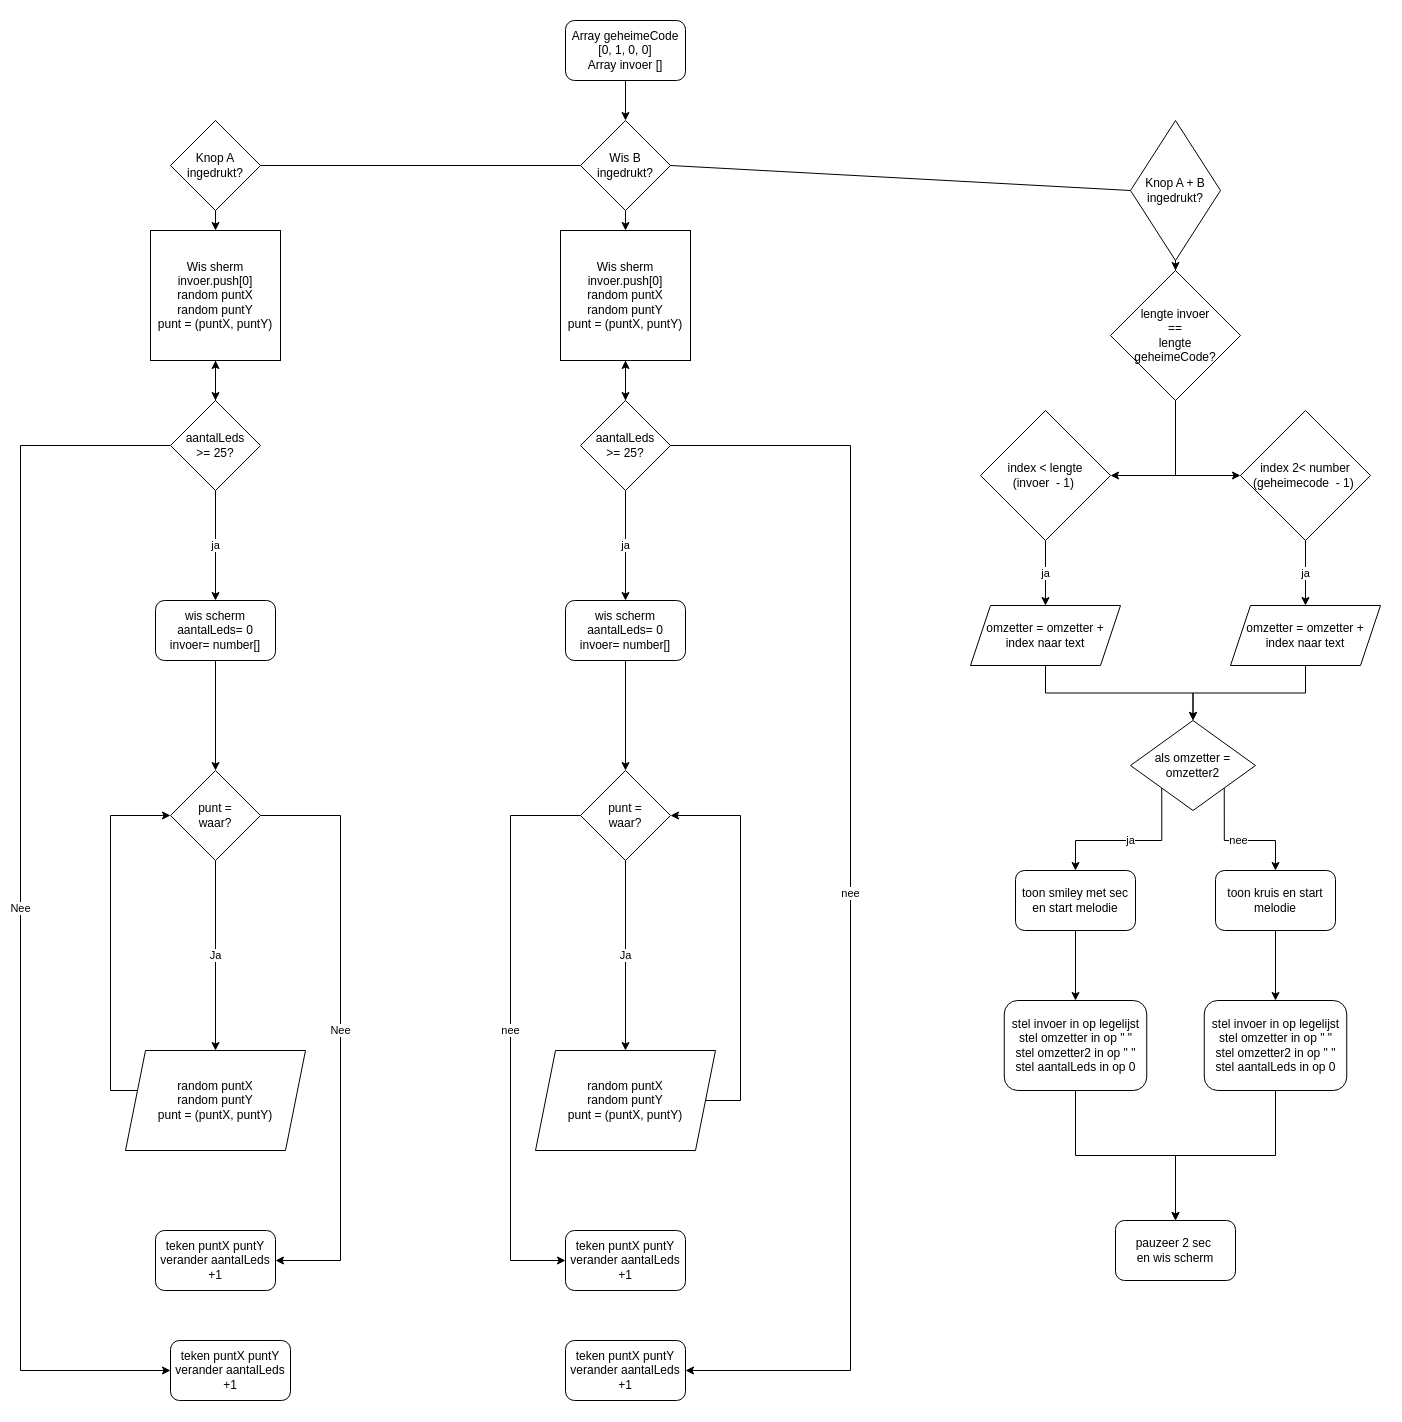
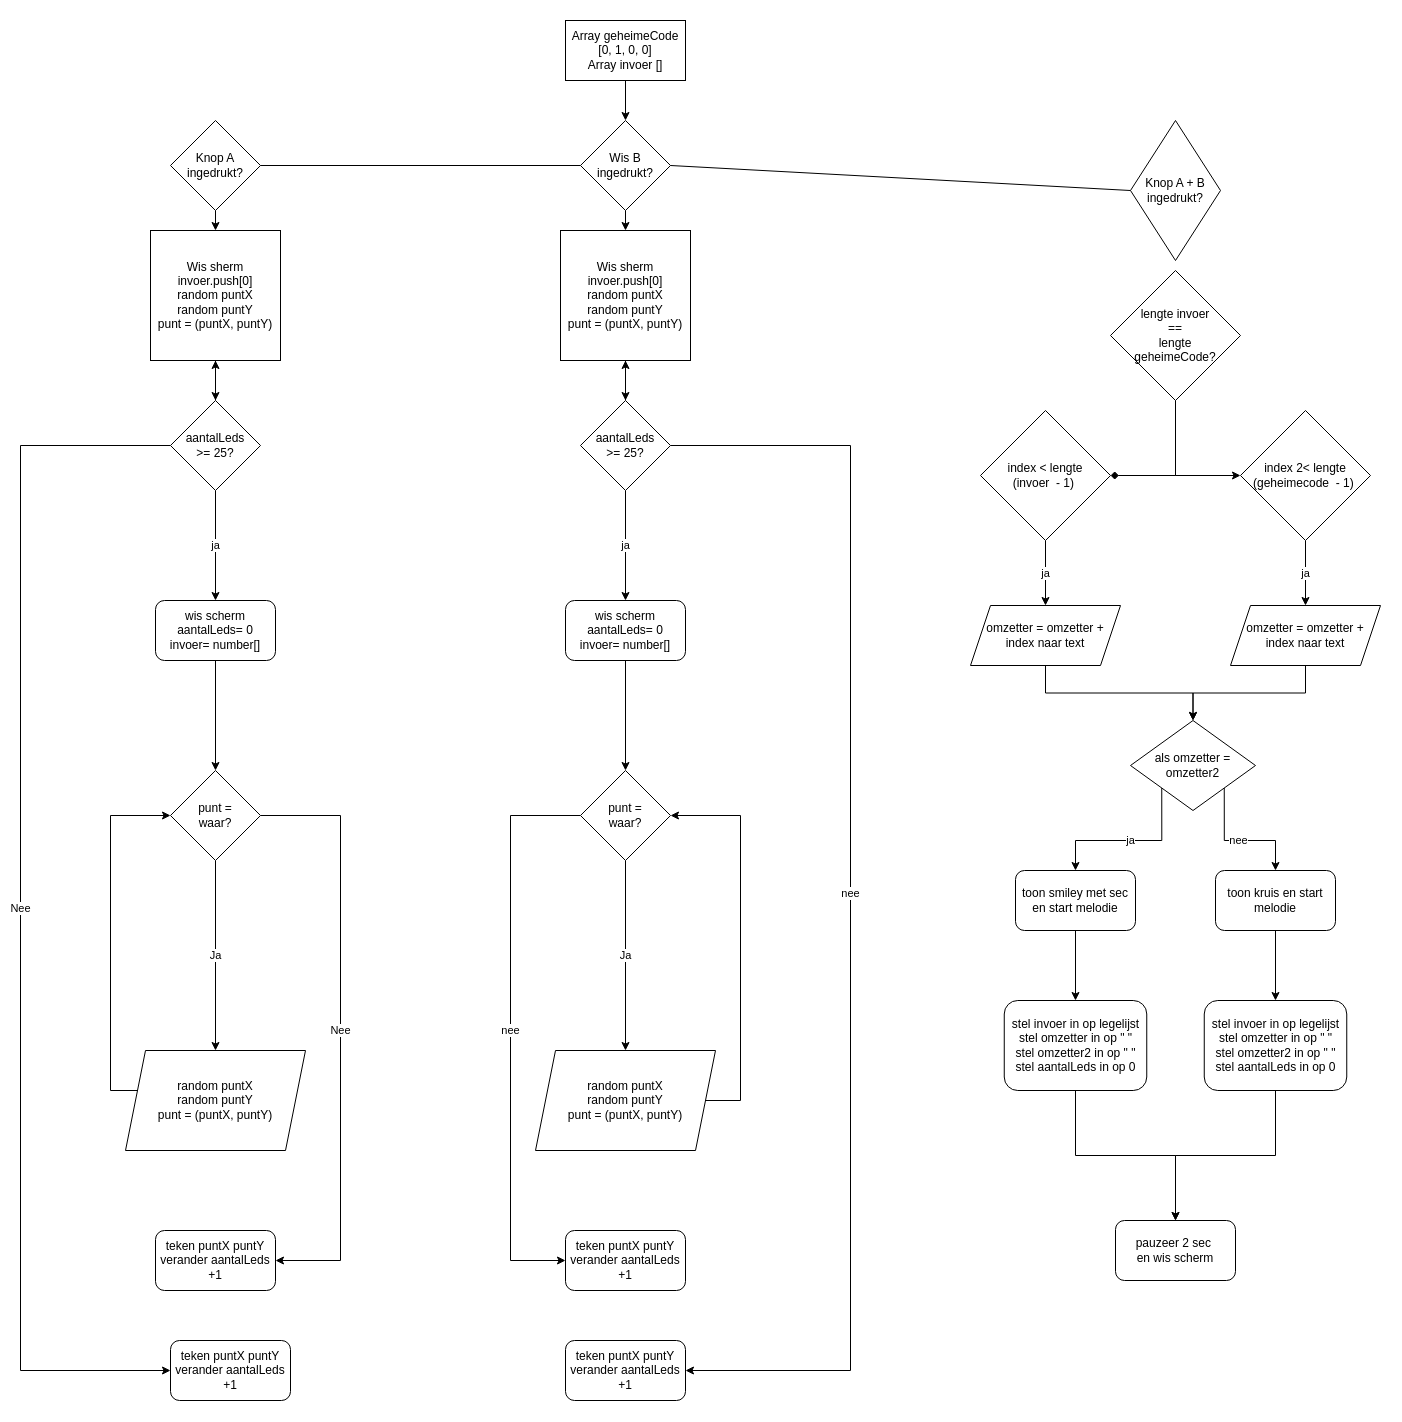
  <mxCell id="0" />
  <mxCell id="1" parent="0" />
  <mxCell id="2" value="Knop A ingedrukt?" style="rhombus;whiteSpace=wrap;html=1;" parent="1" vertex="1"><mxGeometry x="170" y="120" width="90" height="90" as="geometry" /></mxCell>
  <mxCell id="3" value="Wis B ingedrukt?" style="rhombus;whiteSpace=wrap;html=1;" parent="1" vertex="1"><mxGeometry x="580" y="120" width="90" height="90" as="geometry" /></mxCell>
  <mxCell id="4" value="" style="endArrow=none;html=1;exitX=1;exitY=0.5;exitDx=0;exitDy=0;entryX=0;entryY=0.5;entryDx=0;entryDy=0;" parent="1" source="2" target="3" edge="1"><mxGeometry width="50" height="50" relative="1" as="geometry"><mxPoint x="620" y="180" as="sourcePoint" /><mxPoint x="670" y="130" as="targetPoint" /></mxGeometry></mxCell>
  <mxCell id="5" style="edgeStyle=orthogonalEdgeStyle;orthogonalLoop=1;jettySize=auto;html=1;entryX=0.5;entryY=0;entryDx=0;entryDy=0;" parent="1" source="6" target="3" edge="1"><mxGeometry relative="1" as="geometry" /></mxCell>
- <mxCell id="6" value="Array geheimeCode [0, 1, 0, 0]&lt;br&gt;Array invoer []" style="whiteSpace=wrap;html=1;rounded=1;" parent="1" vertex="1"><mxGeometry x="565" y="20" width="120" height="60" as="geometry" /></mxCell>
+ <mxCell id="6" value="Array geheimeCode [0, 1, 0, 0]&lt;br&gt;Array invoer []" style="whiteSpace=wrap;html=1;" parent="1" vertex="1"><mxGeometry x="565" y="20" width="120" height="60" as="geometry" /></mxCell>
  <mxCell id="7" value="Nee" style="edgeStyle=orthogonalEdgeStyle;orthogonalLoop=1;jettySize=auto;html=1;entryX=1;entryY=0.5;entryDx=0;entryDy=0;" parent="1" edge="1"><mxGeometry relative="1" as="geometry"><Array as="points"><mxPoint x="460" y="445" /><mxPoint x="460" y="890" /></Array><mxPoint x="380" y="445" as="sourcePoint" /></mxGeometry></mxCell>
- <mxCell id="8" style="edgeStyle=orthogonalEdgeStyle;rounded=0;orthogonalLoop=1;jettySize=auto;html=1;exitX=0.5;exitY=1;exitDx=0;exitDy=0;" parent="1" source="9" target="13" edge="1"><mxGeometry relative="1" as="geometry" /></mxCell>
  <mxCell id="9" value="Knop A + B ingedrukt?" style="rhombus;whiteSpace=wrap;html=1;" parent="1" vertex="1"><mxGeometry x="1130" y="120" width="90" height="140" as="geometry" /></mxCell>
  <mxCell id="10" value="" style="endArrow=none;html=1;entryX=0;entryY=0.5;entryDx=0;entryDy=0;exitX=1;exitY=0.5;exitDx=0;exitDy=0;" parent="1" source="3" target="9" edge="1"><mxGeometry width="50" height="50" relative="1" as="geometry"><mxPoint x="710" y="440" as="sourcePoint" /><mxPoint x="760" y="390" as="targetPoint" /></mxGeometry></mxCell>
- <mxCell id="11" style="edgeStyle=orthogonalEdgeStyle;rounded=0;orthogonalLoop=1;jettySize=auto;html=1;exitX=0.5;exitY=1;exitDx=0;exitDy=0;entryX=1;entryY=0.5;entryDx=0;entryDy=0;" parent="1" source="13" target="25" edge="1"><mxGeometry relative="1" as="geometry" /></mxCell>
+ <mxCell id="11" style="edgeStyle=orthogonalEdgeStyle;rounded=0;orthogonalLoop=1;jettySize=auto;html=1;exitX=0.5;exitY=1;exitDx=0;exitDy=0;entryX=1;entryY=0.5;entryDx=0;entryDy=0;endArrow=diamond;" parent="1" source="13" target="25" edge="1"><mxGeometry relative="1" as="geometry" /></mxCell>
  <mxCell id="12" style="edgeStyle=orthogonalEdgeStyle;rounded=0;orthogonalLoop=1;jettySize=auto;html=1;exitX=0.5;exitY=1;exitDx=0;exitDy=0;entryX=0;entryY=0.5;entryDx=0;entryDy=0;" parent="1" source="13" target="31" edge="1"><mxGeometry relative="1" as="geometry" /></mxCell>
  <mxCell id="13" value="lengte invoer &lt;br&gt;==&lt;br&gt;lengte &lt;br&gt;geheimeCode?" style="rhombus;whiteSpace=wrap;html=1;" parent="1" vertex="1"><mxGeometry x="1110" y="270" width="130" height="130" as="geometry" /></mxCell>
  <mxCell id="14" value="" style="rounded=1;whiteSpace=wrap;html=1;" parent="1" vertex="1"><mxGeometry x="1015" y="870" width="120" height="60" as="geometry" /></mxCell>
  <mxCell id="15" style="edgeStyle=orthogonalEdgeStyle;rounded=0;orthogonalLoop=1;jettySize=auto;html=1;exitX=0.5;exitY=1;exitDx=0;exitDy=0;entryX=0.5;entryY=0;entryDx=0;entryDy=0;" parent="1" source="16" target="67" edge="1"><mxGeometry relative="1" as="geometry" /></mxCell>
  <mxCell id="16" value="toon kruis en start melodie" style="rounded=1;whiteSpace=wrap;html=1;" parent="1" vertex="1"><mxGeometry x="1215" y="870" width="120" height="60" as="geometry" /></mxCell>
  <mxCell id="17" style="edgeStyle=orthogonalEdgeStyle;rounded=0;orthogonalLoop=1;jettySize=auto;html=1;exitX=0.5;exitY=1;exitDx=0;exitDy=0;entryX=0.5;entryY=0;entryDx=0;entryDy=0;" parent="1" source="18" target="65" edge="1"><mxGeometry relative="1" as="geometry" /></mxCell>
  <mxCell id="18" value="toon smiley met sec en start melodie" style="text;html=1;strokeColor=none;fillColor=none;align=center;verticalAlign=middle;whiteSpace=wrap;rounded=0;" parent="1" vertex="1"><mxGeometry x="1015" y="870" width="120" height="60" as="geometry" /></mxCell>
  <mxCell id="19" value="" style="rounded=1;whiteSpace=wrap;html=1;" parent="1" vertex="1"><mxGeometry x="1115" y="1220" width="120" height="60" as="geometry" /></mxCell>
  <mxCell id="20" value="pauzeer 2 sec&amp;nbsp;&lt;br&gt;en wis scherm" style="text;html=1;strokeColor=none;fillColor=none;align=center;verticalAlign=middle;whiteSpace=wrap;rounded=0;" parent="1" vertex="1"><mxGeometry x="1115" y="1220" width="120" height="60" as="geometry" /></mxCell>
  <mxCell id="21" value="ja" style="edgeStyle=orthogonalEdgeStyle;rounded=0;orthogonalLoop=1;jettySize=auto;html=1;exitX=0;exitY=1;exitDx=0;exitDy=0;entryX=0.5;entryY=0;entryDx=0;entryDy=0;" parent="1" source="23" target="18" edge="1"><mxGeometry relative="1" as="geometry" /></mxCell>
  <mxCell id="22" value="nee" style="edgeStyle=orthogonalEdgeStyle;rounded=0;orthogonalLoop=1;jettySize=auto;html=1;exitX=1;exitY=1;exitDx=0;exitDy=0;" parent="1" source="23" target="16" edge="1"><mxGeometry relative="1" as="geometry" /></mxCell>
  <mxCell id="23" value="als omzetter = omzetter2" style="rhombus;whiteSpace=wrap;html=1;" parent="1" vertex="1"><mxGeometry x="1130" y="720" width="125" height="90" as="geometry" /></mxCell>
  <mxCell id="24" value="ja" style="edgeStyle=orthogonalEdgeStyle;rounded=0;orthogonalLoop=1;jettySize=auto;html=1;exitX=0.5;exitY=1;exitDx=0;exitDy=0;" parent="1" source="25" target="27" edge="1"><mxGeometry relative="1" as="geometry" /></mxCell>
  <mxCell id="25" value="index &amp;lt; lengte (invoer&amp;nbsp; - 1)&amp;nbsp;" style="rhombus;whiteSpace=wrap;html=1;spacingLeft=10;spacingRight=10;" parent="1" vertex="1"><mxGeometry x="980" y="410" width="130" height="130" as="geometry" /></mxCell>
  <mxCell id="26" style="edgeStyle=orthogonalEdgeStyle;rounded=0;orthogonalLoop=1;jettySize=auto;html=1;exitX=0.5;exitY=1;exitDx=0;exitDy=0;entryX=0.5;entryY=0;entryDx=0;entryDy=0;" parent="1" source="27" target="23" edge="1"><mxGeometry relative="1" as="geometry" /></mxCell>
  <mxCell id="27" value="omzetter = omzetter + index naar text" style="shape=parallelogram;perimeter=parallelogramPerimeter;whiteSpace=wrap;html=1;fixedSize=1;" parent="1" vertex="1"><mxGeometry x="970" y="605" width="150" height="60" as="geometry" /></mxCell>
  <mxCell id="28" style="edgeStyle=orthogonalEdgeStyle;rounded=0;orthogonalLoop=1;jettySize=auto;html=1;exitX=0.5;exitY=1;exitDx=0;exitDy=0;" parent="1" source="29" target="23" edge="1"><mxGeometry relative="1" as="geometry" /></mxCell>
  <mxCell id="29" value="omzetter = omzetter + index naar text" style="shape=parallelogram;perimeter=parallelogramPerimeter;whiteSpace=wrap;html=1;fixedSize=1;" parent="1" vertex="1"><mxGeometry x="1230" y="605" width="150" height="60" as="geometry" /></mxCell>
  <mxCell id="30" value="ja" style="edgeStyle=orthogonalEdgeStyle;rounded=0;orthogonalLoop=1;jettySize=auto;html=1;exitX=0.5;exitY=1;exitDx=0;exitDy=0;entryX=0.5;entryY=0;entryDx=0;entryDy=0;" parent="1" source="31" target="29" edge="1"><mxGeometry relative="1" as="geometry" /></mxCell>
- <mxCell id="31" value="index 2&amp;lt; number (geheimecode&amp;nbsp; - 1)&amp;nbsp;" style="rhombus;whiteSpace=wrap;html=1;spacingLeft=10;spacingRight=10;" parent="1" vertex="1"><mxGeometry x="1240" y="410" width="130" height="130" as="geometry" /></mxCell>
+ <mxCell id="31" value="index 2&amp;lt; lengte (geheimecode&amp;nbsp; - 1)&amp;nbsp;" style="rhombus;whiteSpace=wrap;html=1;spacingLeft=10;spacingRight=10;" parent="1" vertex="1"><mxGeometry x="1240" y="410" width="130" height="130" as="geometry" /></mxCell>
  <mxCell id="32" style="edgeStyle=orthogonalEdgeStyle;rounded=0;orthogonalLoop=1;jettySize=auto;html=1;entryX=0.5;entryY=0;entryDx=0;entryDy=0;" parent="1" target="34" edge="1"><mxGeometry relative="1" as="geometry"><mxPoint x="625" y="210" as="sourcePoint" /></mxGeometry></mxCell>
  <mxCell id="33" style="edgeStyle=orthogonalEdgeStyle;rounded=0;orthogonalLoop=1;jettySize=auto;html=1;entryX=0.5;entryY=0;entryDx=0;entryDy=0;" parent="1" source="34" edge="1"><mxGeometry relative="1" as="geometry"><mxPoint x="625" y="400" as="targetPoint" /></mxGeometry></mxCell>
  <mxCell id="34" value="Wis sherm&lt;br&gt;invoer.push[0]&lt;br&gt;random puntX&lt;br&gt;random puntY&lt;br&gt;punt = (puntX, puntY)" style="rounded=1;whiteSpace=wrap;html=1;arcSize=0;" parent="1" vertex="1"><mxGeometry x="560" y="230" width="130" height="130" as="geometry" /></mxCell>
  <mxCell id="35" value="Ja" style="edgeStyle=orthogonalEdgeStyle;rounded=0;orthogonalLoop=1;jettySize=auto;html=1;entryX=0.5;entryY=0;entryDx=0;entryDy=0;" parent="1" source="37" target="39" edge="1"><mxGeometry relative="1" as="geometry"><mxPoint x="625" y="910" as="targetPoint" /></mxGeometry></mxCell>
  <mxCell id="36" value="nee" style="edgeStyle=orthogonalEdgeStyle;rounded=0;orthogonalLoop=1;jettySize=auto;html=1;exitX=0;exitY=0.5;exitDx=0;exitDy=0;entryX=0;entryY=0.5;entryDx=0;entryDy=0;" parent="1" source="37" target="40" edge="1"><mxGeometry relative="1" as="geometry"><Array as="points"><mxPoint x="510" y="815" /><mxPoint x="510" y="1260" /></Array></mxGeometry></mxCell>
  <mxCell id="37" value="punt = waar?" style="rhombus;whiteSpace=wrap;html=1;spacingLeft=10;spacingRight=10;" parent="1" vertex="1"><mxGeometry x="580" y="770" width="90" height="90" as="geometry" /></mxCell>
  <mxCell id="38" style="edgeStyle=orthogonalEdgeStyle;rounded=0;orthogonalLoop=1;jettySize=auto;html=1;exitX=1;exitY=0.5;exitDx=0;exitDy=0;entryX=1;entryY=0.5;entryDx=0;entryDy=0;" parent="1" source="39" target="37" edge="1"><mxGeometry relative="1" as="geometry"><Array as="points"><mxPoint x="740" y="1100" /><mxPoint x="740" y="815" /></Array></mxGeometry></mxCell>
  <mxCell id="39" value="random puntX&lt;br&gt;random puntY&lt;br&gt;punt = (puntX, puntY)" style="shape=parallelogram;perimeter=parallelogramPerimeter;whiteSpace=wrap;html=1;fixedSize=1;" parent="1" vertex="1"><mxGeometry x="535" y="1050" width="180" height="100" as="geometry" /></mxCell>
  <mxCell id="40" value="teken puntX puntY&lt;br&gt;verander aantalLeds +1" style="rounded=1;whiteSpace=wrap;html=1;" parent="1" vertex="1"><mxGeometry x="565" y="1230" width="120" height="60" as="geometry" /></mxCell>
  <mxCell id="41" value="" style="edgeStyle=orthogonalEdgeStyle;rounded=0;orthogonalLoop=1;jettySize=auto;html=1;" parent="1" source="44" target="34" edge="1"><mxGeometry relative="1" as="geometry" /></mxCell>
  <mxCell id="42" value="nee" style="edgeStyle=orthogonalEdgeStyle;rounded=0;orthogonalLoop=1;jettySize=auto;html=1;exitX=1;exitY=0.5;exitDx=0;exitDy=0;entryX=1;entryY=0.5;entryDx=0;entryDy=0;" parent="1" source="44" target="45" edge="1"><mxGeometry x="-0.01" relative="1" as="geometry"><Array as="points"><mxPoint x="850" y="445" /><mxPoint x="850" y="1370" /></Array><mxPoint y="-1" as="offset" /></mxGeometry></mxCell>
  <mxCell id="43" value="ja" style="edgeStyle=orthogonalEdgeStyle;rounded=0;orthogonalLoop=1;jettySize=auto;html=1;exitX=0.5;exitY=1;exitDx=0;exitDy=0;" parent="1" source="44" target="63" edge="1"><mxGeometry relative="1" as="geometry" /></mxCell>
  <mxCell id="44" value="aantalLeds &amp;gt;= 25?" style="rhombus;whiteSpace=wrap;html=1;spacingLeft=10;spacingRight=10;" parent="1" vertex="1"><mxGeometry x="580" y="400" width="90" height="90" as="geometry" /></mxCell>
  <mxCell id="45" value="teken puntX puntY&lt;br&gt;verander aantalLeds +1" style="rounded=1;whiteSpace=wrap;html=1;" parent="1" vertex="1"><mxGeometry x="565" y="1340" width="120" height="60" as="geometry" /></mxCell>
  <mxCell id="46" style="edgeStyle=orthogonalEdgeStyle;rounded=0;orthogonalLoop=1;jettySize=auto;html=1;entryX=0.5;entryY=0;entryDx=0;entryDy=0;" parent="1" target="48" edge="1"><mxGeometry relative="1" as="geometry"><mxPoint x="215" y="210" as="sourcePoint" /></mxGeometry></mxCell>
  <mxCell id="47" style="edgeStyle=orthogonalEdgeStyle;rounded=0;orthogonalLoop=1;jettySize=auto;html=1;entryX=0.5;entryY=0;entryDx=0;entryDy=0;" parent="1" source="48" edge="1"><mxGeometry relative="1" as="geometry"><mxPoint x="215" y="400" as="targetPoint" /></mxGeometry></mxCell>
  <mxCell id="48" value="Wis sherm&lt;br&gt;invoer.push[0]&lt;br&gt;random puntX&lt;br&gt;random puntY&lt;br&gt;punt = (puntX, puntY)" style="rounded=1;whiteSpace=wrap;html=1;arcSize=0;" parent="1" vertex="1"><mxGeometry x="150" y="230" width="130" height="130" as="geometry" /></mxCell>
  <mxCell id="49" value="Ja" style="edgeStyle=orthogonalEdgeStyle;rounded=0;orthogonalLoop=1;jettySize=auto;html=1;entryX=0.5;entryY=0;entryDx=0;entryDy=0;" parent="1" source="51" target="53" edge="1"><mxGeometry relative="1" as="geometry"><mxPoint x="215" y="910" as="targetPoint" /></mxGeometry></mxCell>
  <mxCell id="50" value="Nee" style="edgeStyle=orthogonalEdgeStyle;rounded=0;orthogonalLoop=1;jettySize=auto;html=1;entryX=1;entryY=0.5;entryDx=0;entryDy=0;" parent="1" source="51" target="54" edge="1"><mxGeometry relative="1" as="geometry"><Array as="points"><mxPoint x="340" y="815" /><mxPoint x="340" y="1260" /></Array></mxGeometry></mxCell>
  <mxCell id="51" value="punt = waar?" style="rhombus;whiteSpace=wrap;html=1;spacingLeft=10;spacingRight=10;" parent="1" vertex="1"><mxGeometry x="170" y="770" width="90" height="90" as="geometry" /></mxCell>
  <mxCell id="52" style="edgeStyle=orthogonalEdgeStyle;rounded=0;orthogonalLoop=1;jettySize=auto;html=1;exitX=0;exitY=0.5;exitDx=0;exitDy=0;entryX=0;entryY=0.5;entryDx=0;entryDy=0;" parent="1" target="51" edge="1"><mxGeometry relative="1" as="geometry"><mxPoint x="140" y="1090" as="sourcePoint" /><Array as="points"><mxPoint x="110" y="1090" /><mxPoint x="110" y="815" /></Array></mxGeometry></mxCell>
  <mxCell id="53" value="random puntX&lt;br&gt;random puntY&lt;br&gt;punt = (puntX, puntY)" style="shape=parallelogram;perimeter=parallelogramPerimeter;whiteSpace=wrap;html=1;fixedSize=1;" parent="1" vertex="1"><mxGeometry x="125" y="1050" width="180" height="100" as="geometry" /></mxCell>
  <mxCell id="54" value="teken puntX puntY&lt;br&gt;verander aantalLeds +1" style="rounded=1;whiteSpace=wrap;html=1;" parent="1" vertex="1"><mxGeometry x="155" y="1230" width="120" height="60" as="geometry" /></mxCell>
  <mxCell id="55" value="" style="edgeStyle=orthogonalEdgeStyle;rounded=0;orthogonalLoop=1;jettySize=auto;html=1;" parent="1" source="58" target="48" edge="1"><mxGeometry relative="1" as="geometry" /></mxCell>
  <mxCell id="56" value="Nee" style="edgeStyle=orthogonalEdgeStyle;rounded=0;orthogonalLoop=1;jettySize=auto;html=1;entryX=0;entryY=0.5;entryDx=0;entryDy=0;" parent="1" source="58" target="59" edge="1"><mxGeometry relative="1" as="geometry"><Array as="points"><mxPoint x="20" y="445" /><mxPoint x="20" y="1370" /></Array></mxGeometry></mxCell>
  <mxCell id="57" value="ja" style="edgeStyle=orthogonalEdgeStyle;rounded=0;orthogonalLoop=1;jettySize=auto;html=1;exitX=0.5;exitY=1;exitDx=0;exitDy=0;entryX=0.5;entryY=0;entryDx=0;entryDy=0;" parent="1" source="58" target="61" edge="1"><mxGeometry relative="1" as="geometry" /></mxCell>
  <mxCell id="58" value="aantalLeds &amp;gt;= 25?" style="rhombus;whiteSpace=wrap;html=1;spacingLeft=10;spacingRight=10;" parent="1" vertex="1"><mxGeometry x="170" y="400" width="90" height="90" as="geometry" /></mxCell>
  <mxCell id="59" value="teken puntX puntY&lt;br&gt;verander aantalLeds +1" style="rounded=1;whiteSpace=wrap;html=1;" parent="1" vertex="1"><mxGeometry x="170" y="1340" width="120" height="60" as="geometry" /></mxCell>
  <mxCell id="60" style="edgeStyle=orthogonalEdgeStyle;rounded=0;orthogonalLoop=1;jettySize=auto;html=1;exitX=0.5;exitY=1;exitDx=0;exitDy=0;" parent="1" source="61" target="51" edge="1"><mxGeometry relative="1" as="geometry" /></mxCell>
  <mxCell id="61" value="wis scherm&lt;br&gt;aantalLeds= 0&lt;br&gt;invoer= number[]" style="rounded=1;whiteSpace=wrap;html=1;" parent="1" vertex="1"><mxGeometry x="155" y="600" width="120" height="60" as="geometry" /></mxCell>
  <mxCell id="62" style="edgeStyle=orthogonalEdgeStyle;rounded=0;orthogonalLoop=1;jettySize=auto;html=1;exitX=0.5;exitY=1;exitDx=0;exitDy=0;entryX=0.5;entryY=0;entryDx=0;entryDy=0;" parent="1" source="63" target="37" edge="1"><mxGeometry relative="1" as="geometry" /></mxCell>
  <mxCell id="63" value="wis scherm&lt;br&gt;aantalLeds= 0&lt;br&gt;invoer= number[]" style="rounded=1;whiteSpace=wrap;html=1;" parent="1" vertex="1"><mxGeometry x="565" y="600" width="120" height="60" as="geometry" /></mxCell>
  <mxCell id="64" style="edgeStyle=orthogonalEdgeStyle;rounded=0;orthogonalLoop=1;jettySize=auto;html=1;exitX=0.5;exitY=1;exitDx=0;exitDy=0;entryX=0.5;entryY=0;entryDx=0;entryDy=0;" parent="1" source="65" target="20" edge="1"><mxGeometry relative="1" as="geometry" /></mxCell>
  <mxCell id="65" value="stel invoer in op legelijst&lt;br&gt;stel omzetter in op &quot; &quot;&lt;br&gt;stel omzetter2 in op &quot; &quot;&lt;br&gt;stel aantalLeds in op 0" style="rounded=1;whiteSpace=wrap;html=1;" parent="1" vertex="1"><mxGeometry x="1003.75" y="1000" width="142.5" height="90" as="geometry" /></mxCell>
  <mxCell id="66" style="edgeStyle=orthogonalEdgeStyle;rounded=0;orthogonalLoop=1;jettySize=auto;html=1;exitX=0.5;exitY=1;exitDx=0;exitDy=0;entryX=0.5;entryY=0;entryDx=0;entryDy=0;" parent="1" source="67" target="20" edge="1"><mxGeometry relative="1" as="geometry" /></mxCell>
  <mxCell id="67" value="stel invoer in op legelijst&lt;br&gt;stel omzetter in op &quot; &quot;&lt;br&gt;stel omzetter2 in op &quot; &quot;&lt;br&gt;stel aantalLeds in op 0" style="rounded=1;whiteSpace=wrap;html=1;" parent="1" vertex="1"><mxGeometry x="1203.75" y="1000" width="142.5" height="90" as="geometry" /></mxCell>
